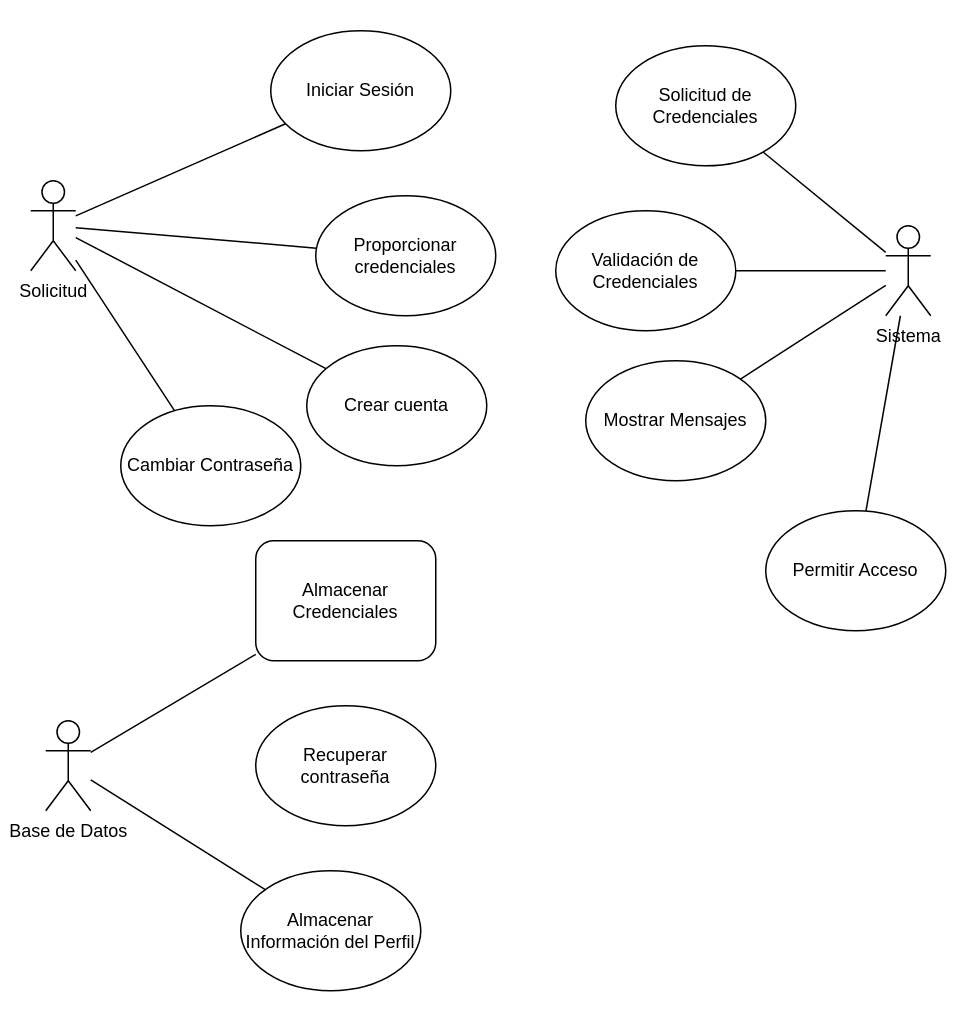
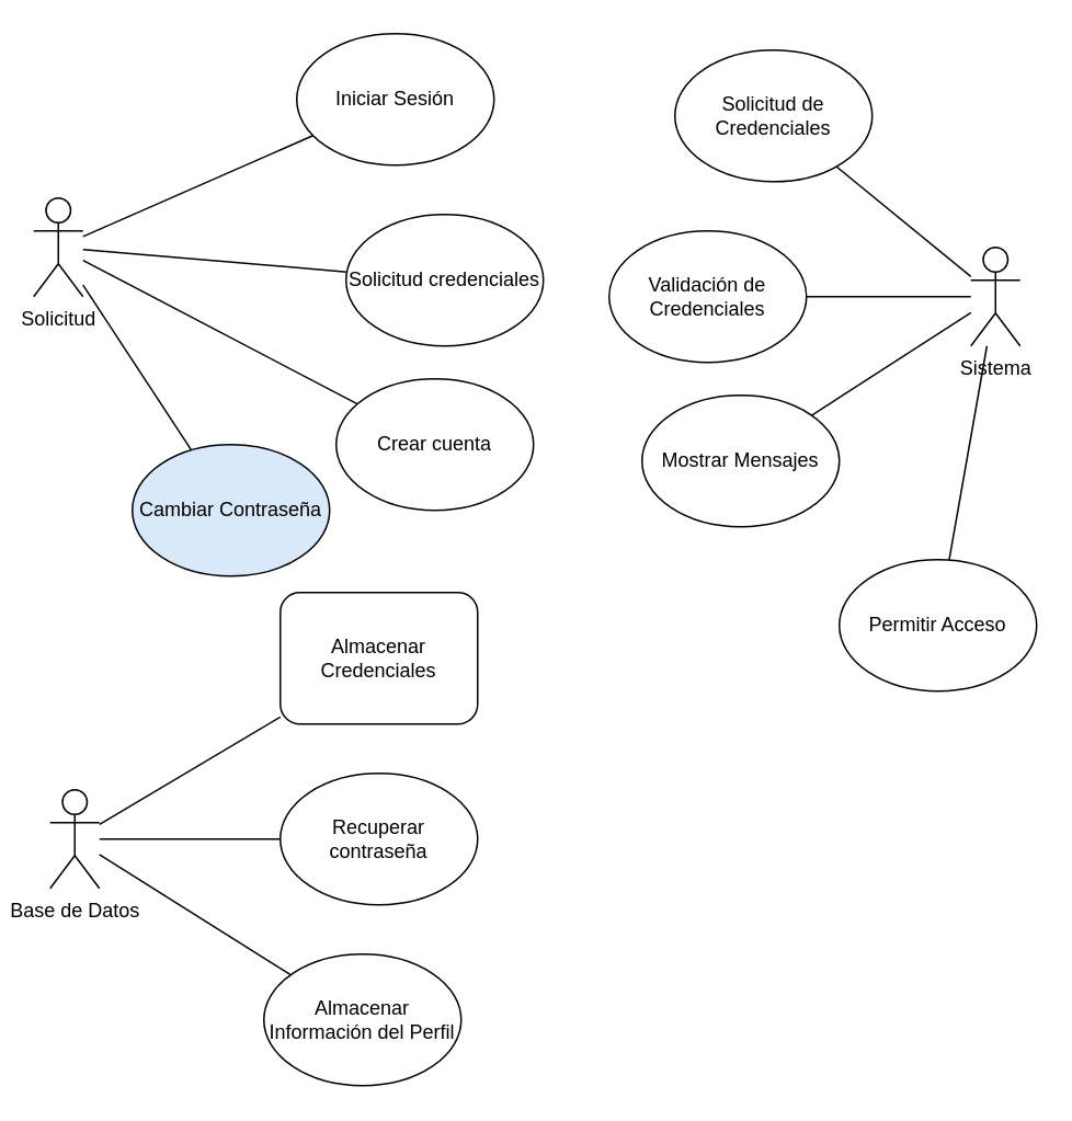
  <mxCell id="0" />
  <mxCell id="1" parent="0" />
  <mxCell id="2" value="Solicitud" style="shape=umlActor;verticalLabelPosition=bottom;verticalAlign=top;html=1;outlineConnect=0;" parent="1" vertex="1"><mxGeometry x="20" y="120" width="30" height="60" as="geometry" /></mxCell>
  <mxCell id="3" value="Sistema" style="shape=umlActor;verticalLabelPosition=bottom;verticalAlign=top;html=1;outlineConnect=0;" parent="1" vertex="1"><mxGeometry x="590" y="150" width="30" height="60" as="geometry" /></mxCell>
  <mxCell id="4" value="Iniciar Sesión" style="ellipse;whiteSpace=wrap;html=1;" parent="1" vertex="1"><mxGeometry x="180" y="20" width="120" height="80" as="geometry" /></mxCell>
  <mxCell id="5" value="Crear cuenta" style="ellipse;whiteSpace=wrap;html=1;" parent="1" vertex="1"><mxGeometry x="204" y="230" width="120" height="80" as="geometry" /></mxCell>
- <mxCell id="6" value="Proporcionar credenciales" style="ellipse;whiteSpace=wrap;html=1;" parent="1" vertex="1"><mxGeometry x="210" y="130" width="120" height="80" as="geometry" /></mxCell>
+ <mxCell id="6" value="Solicitud credenciales" style="ellipse;whiteSpace=wrap;html=1;" parent="1" vertex="1"><mxGeometry x="210" y="130" width="120" height="80" as="geometry" /></mxCell>
  <mxCell id="7" value="Solicitud de Credenciales" style="ellipse;whiteSpace=wrap;html=1;" parent="1" vertex="1"><mxGeometry x="410" y="30" width="120" height="80" as="geometry" /></mxCell>
  <mxCell id="8" value="Validación de Credenciales" style="ellipse;whiteSpace=wrap;html=1;" parent="1" vertex="1"><mxGeometry x="370" y="140" width="120" height="80" as="geometry" /></mxCell>
  <mxCell id="9" value="Mostrar Mensajes" style="ellipse;whiteSpace=wrap;html=1;" parent="1" vertex="1"><mxGeometry x="390" y="240" width="120" height="80" as="geometry" /></mxCell>
  <mxCell id="10" value="" style="endArrow=none;html=1;rounded=0;" parent="1" source="2" target="4" edge="1"><mxGeometry width="50" height="50" relative="1" as="geometry"><mxPoint x="370" y="230" as="sourcePoint" /><mxPoint x="420" y="180" as="targetPoint" /></mxGeometry></mxCell>
  <mxCell id="11" value="" style="endArrow=none;html=1;rounded=0;" parent="1" source="5" target="2" edge="1"><mxGeometry width="50" height="50" relative="1" as="geometry"><mxPoint x="80" y="290" as="sourcePoint" /><mxPoint x="130" y="240" as="targetPoint" /></mxGeometry></mxCell>
  <mxCell id="12" value="" style="endArrow=none;html=1;rounded=0;" parent="1" source="2" target="6" edge="1"><mxGeometry width="50" height="50" relative="1" as="geometry"><mxPoint x="90" y="240" as="sourcePoint" /><mxPoint x="140" y="190" as="targetPoint" /></mxGeometry></mxCell>
  <mxCell id="13" value="" style="endArrow=none;html=1;rounded=0;" parent="1" source="7" target="3" edge="1"><mxGeometry width="50" height="50" relative="1" as="geometry"><mxPoint x="60" y="182" as="sourcePoint" /><mxPoint x="135" y="294" as="targetPoint" /></mxGeometry></mxCell>
  <mxCell id="14" value="" style="endArrow=none;html=1;rounded=0;" parent="1" source="8" target="3" edge="1"><mxGeometry width="50" height="50" relative="1" as="geometry"><mxPoint x="70" y="192" as="sourcePoint" /><mxPoint x="145" y="304" as="targetPoint" /></mxGeometry></mxCell>
  <mxCell id="15" value="" style="endArrow=none;html=1;rounded=0;" parent="1" source="9" target="3" edge="1"><mxGeometry width="50" height="50" relative="1" as="geometry"><mxPoint x="370" y="220" as="sourcePoint" /><mxPoint x="420" y="170" as="targetPoint" /></mxGeometry></mxCell>
  <mxCell id="16" value="Base de Datos" style="shape=umlActor;verticalLabelPosition=bottom;verticalAlign=top;html=1;outlineConnect=0;" parent="1" vertex="1"><mxGeometry x="30" y="480" width="30" height="60" as="geometry" /></mxCell>
  <mxCell id="17" value="Almacenar Credenciales" style="whiteSpace=wrap;html=1;rounded=1;" parent="1" vertex="1"><mxGeometry x="170" y="360" width="120" height="80" as="geometry" /></mxCell>
  <mxCell id="18" value="" style="endArrow=none;html=1;rounded=0;" parent="1" source="16" target="17" edge="1"><mxGeometry width="50" height="50" relative="1" as="geometry"><mxPoint x="370" y="430" as="sourcePoint" /><mxPoint x="420" y="380" as="targetPoint" /></mxGeometry></mxCell>
  <mxCell id="19" value="Recuperar contraseña" style="ellipse;whiteSpace=wrap;html=1;" vertex="1" parent="1"><mxGeometry x="170" y="470" width="120" height="80" as="geometry" /></mxCell>
+ <mxCell id="20" value="" style="endArrow=none;html=1;rounded=0;" edge="1" parent="1" source="16" target="19"><mxGeometry width="50" height="50" relative="1" as="geometry"><mxPoint x="300" y="370" as="sourcePoint" /><mxPoint x="350" y="320" as="targetPoint" /></mxGeometry></mxCell>
  <mxCell id="21" value="Almacenar Información del Perfil" style="ellipse;whiteSpace=wrap;html=1;" vertex="1" parent="1"><mxGeometry x="160" y="580" width="120" height="80" as="geometry" /></mxCell>
  <mxCell id="22" value="" style="endArrow=none;html=1;rounded=0;" edge="1" parent="1" target="21" source="16"><mxGeometry width="50" height="50" relative="1" as="geometry"><mxPoint x="80" y="539.996" as="sourcePoint" /><mxPoint x="370" y="414.32" as="targetPoint" /></mxGeometry></mxCell>
  <mxCell id="23" value="Permitir Acceso" style="ellipse;whiteSpace=wrap;html=1;" vertex="1" parent="1"><mxGeometry x="510" y="340" width="120" height="80" as="geometry" /></mxCell>
  <mxCell id="24" value="" style="endArrow=none;html=1;rounded=0;" edge="1" parent="1" source="23" target="3"><mxGeometry width="50" height="50" relative="1" as="geometry"><mxPoint x="560" y="430" as="sourcePoint" /><mxPoint x="615" y="240" as="targetPoint" /></mxGeometry></mxCell>
- <mxCell id="25" value="Cambiar Contraseña" style="ellipse;whiteSpace=wrap;html=1;" vertex="1" parent="1"><mxGeometry x="80" y="270" width="120" height="80" as="geometry" /></mxCell>
+ <mxCell id="25" value="Cambiar Contraseña" style="ellipse;whiteSpace=wrap;html=1;fillColor=#dae8fc;" vertex="1" parent="1"><mxGeometry x="80" y="270" width="120" height="80" as="geometry" /></mxCell>
  <mxCell id="26" value="" style="endArrow=none;html=1;rounded=0;" edge="1" parent="1" source="25" target="2"><mxGeometry width="50" height="50" relative="1" as="geometry"><mxPoint x="189" y="261" as="sourcePoint" /><mxPoint x="60" y="171" as="targetPoint" /></mxGeometry></mxCell>
